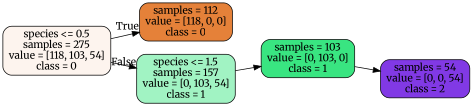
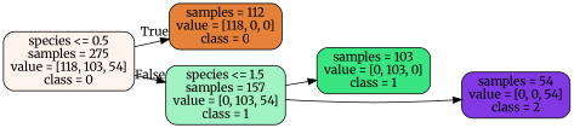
  digraph {
    fontname=Merriweather
    rankdir=LR
    node [color=black fontname=Merriweather shape=box style="filled, rounded"]
    edge [fontname=Merriweather]
    n1 [fillcolor="#fdf4ee" label="species <= 0.5\nsamples = 275\nvalue = [118, 103, 54]\nclass = 0"]
    n2 [fillcolor="#e58139" label="samples = 112\nvalue = [118, 0, 0]\nclass = 0"]
    n3 [fillcolor="#a1f3c3" label="species <= 1.5\nsamples = 157\nvalue = [0, 103, 54]\nclass = 1"]
    n4 [fillcolor="#39e581" label="samples = 103\nvalue = [0, 103, 0]\nclass = 1"]
    n5 [fillcolor="#8139e5" label="samples = 54\nvalue = [0, 0, 54]\nclass = 2"]
    n1 -> n2 [headlabel=True labelangle=45 labeldistance=2.5]
    n1 -> n3 [headlabel=False labelangle=-45 labeldistance=2.5]
    n3 -> n4
-   n4 -> n5
+   n3 -> n5
  }
